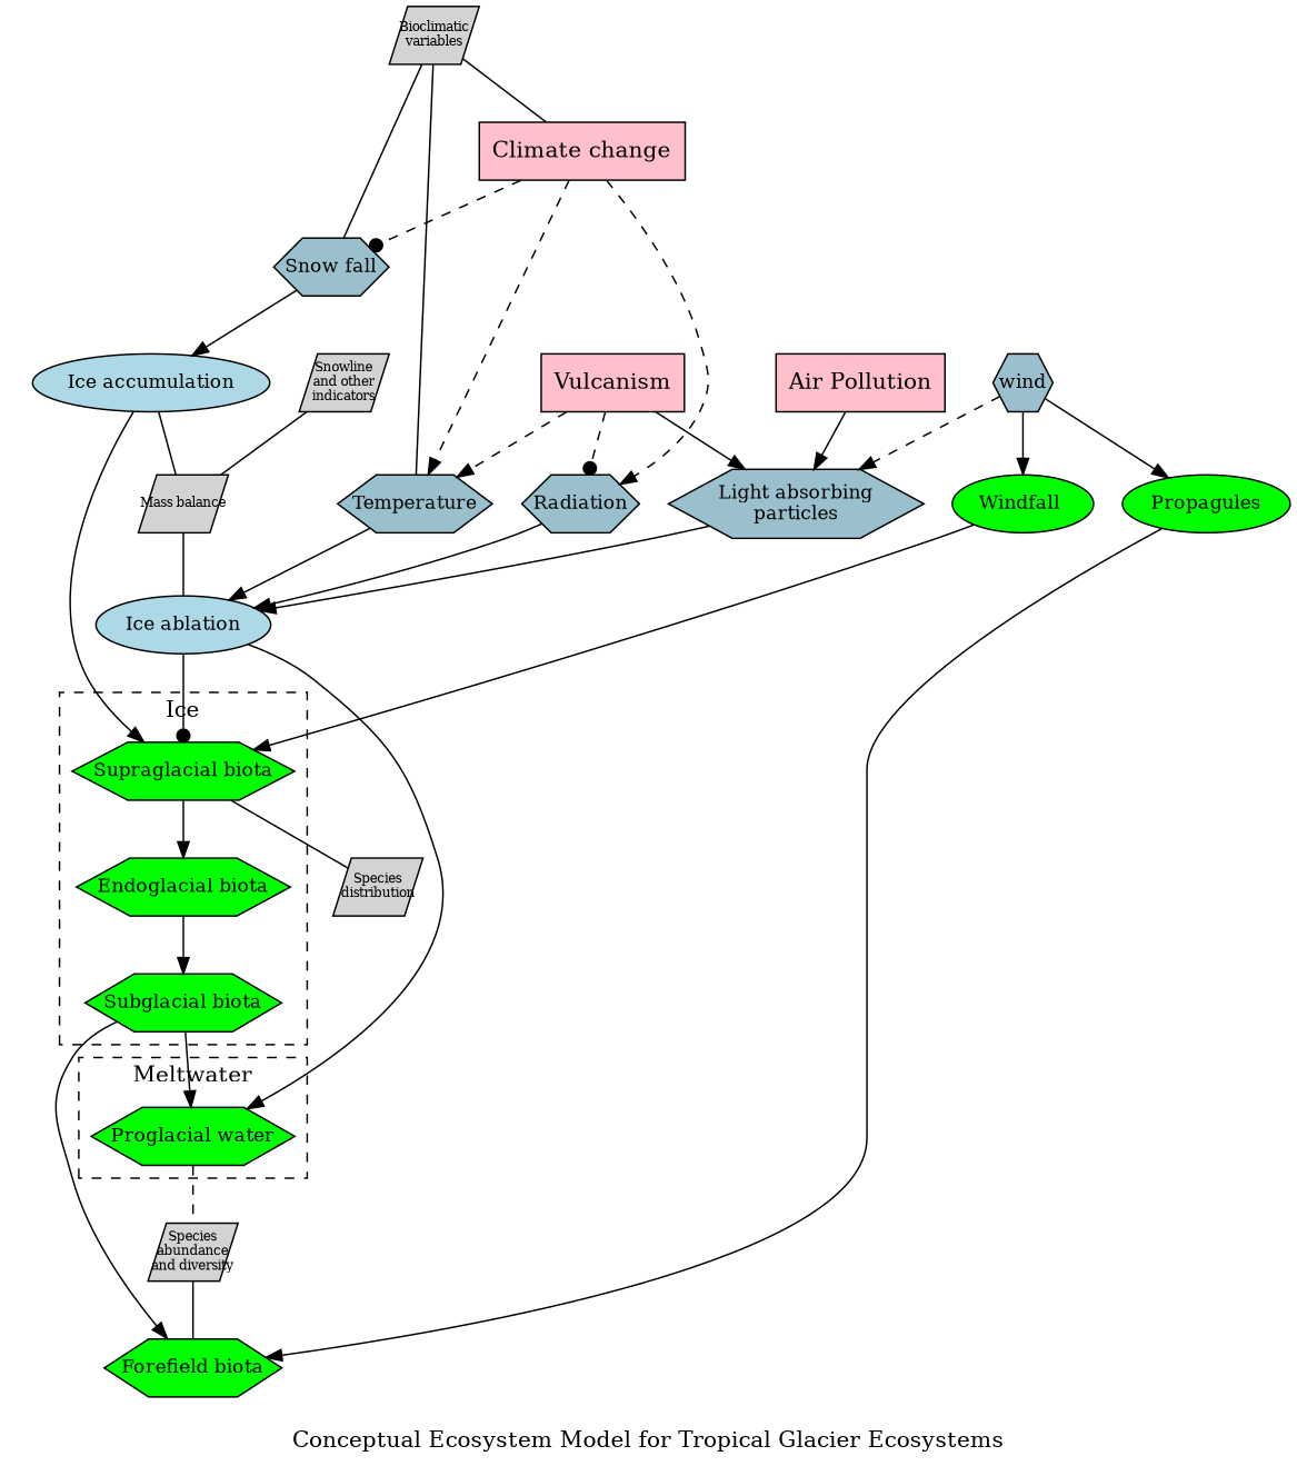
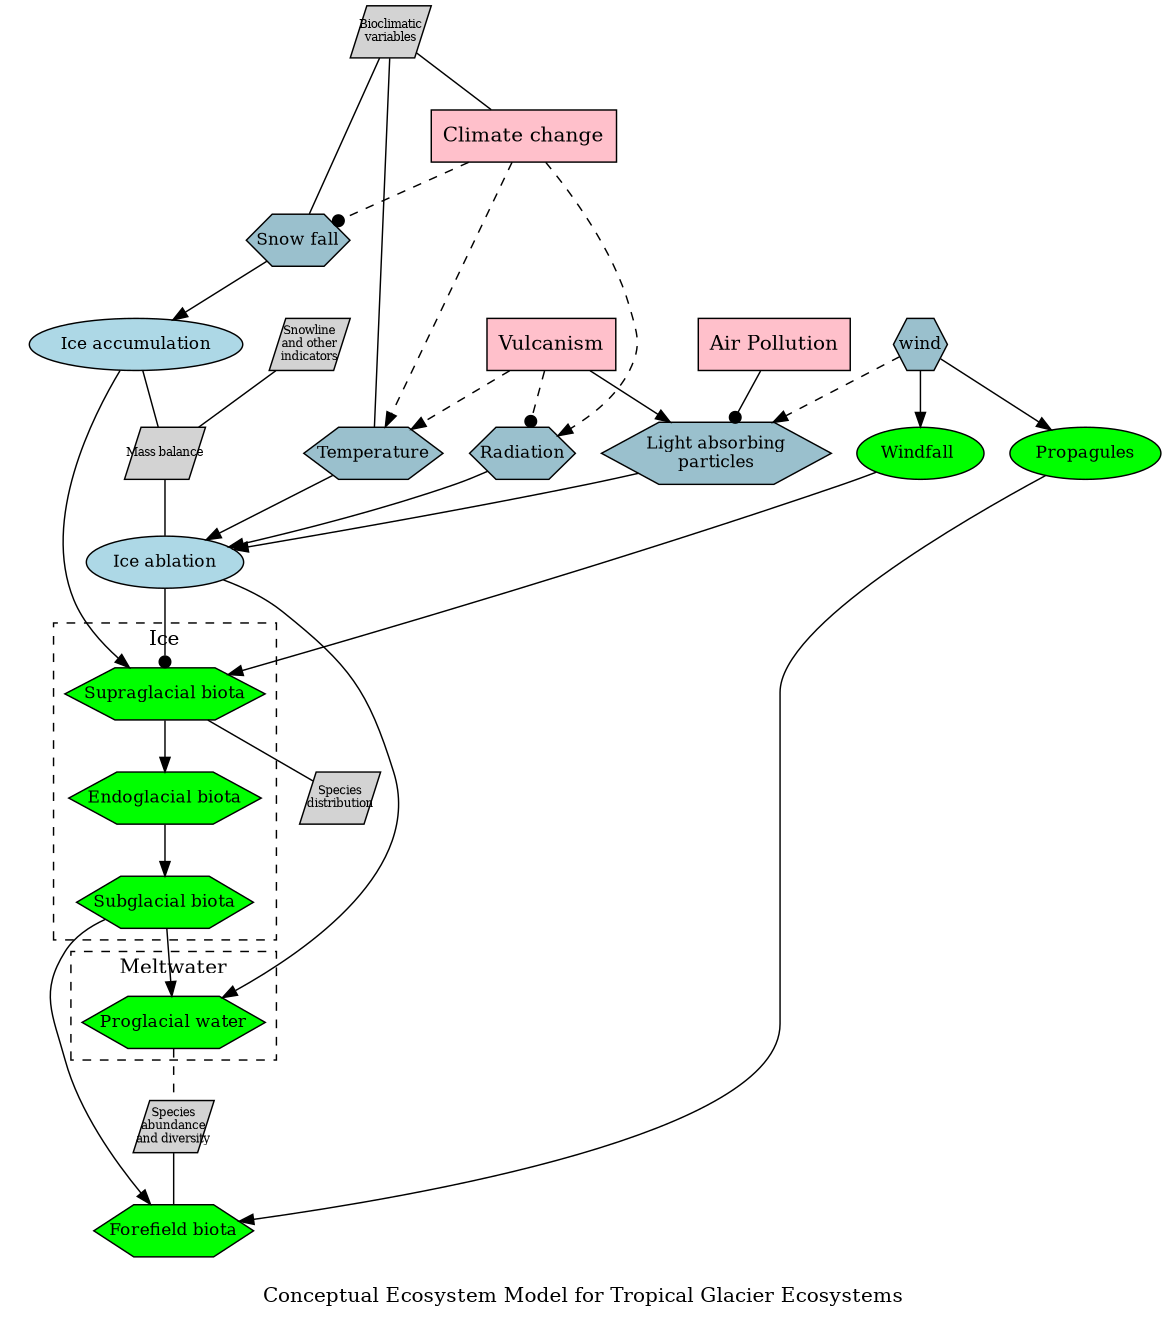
  digraph {
    compound=true
    label="Conceptual Ecosystem Model for Tropical Glacier Ecosystems"
    rankdir=TB
    node [fillcolor=green fixedsize=false fontsize=12 shape=hexagon style=filled]
    n1 [fillcolor=lightgrey fixedsize=true fontsize=8 label="Bioclimatic\nvariables" shape=parallelogram]
    n2 [fillcolor=lightgrey fixedsize=true fontsize=8 label="Snowline\nand other\nindicators" shape=parallelogram]
    n3 [fillcolor=lightgrey fixedsize=true fontsize=8 label="Mass balance" shape=parallelogram]
    n4 [fillcolor=lightgrey fixedsize=true fontsize=8 label="Species\ndistribution" shape=parallelogram]
    n5 [fillcolor=lightgrey fixedsize=true fontsize=8 label="Species\nabundance\nand diversity" shape=parallelogram]
    n6 [fillcolor=lightblue3 fontcolor=black label="Snow fall" margin=0 width=0.5]
    n7 [fillcolor=lightblue3 fontcolor=black label=Temperature margin=0 width=0.5]
    n8 [fillcolor=lightblue3 fontcolor=black label=Radiation margin=0 width=0.5]
    n9 [fillcolor=lightblue3 fontcolor=black label="Light absorbing\nparticles" margin=0 width=0.5]
    n10 [fillcolor=lightblue3 fontcolor=black label=wind margin=0 width=0.5]
    n11 [fillcolor=lightblue label="Ice accumulation" shape=ellipse fixedsize=""]
    n12 [fillcolor=lightblue label="Ice ablation" shape=ellipse fixedsize=""]
    n13 [fillcolor=pink label="Air Pollution" shape=rectangle fixedsize="" fontsize=""]
    n14 [fillcolor=pink label=Vulcanism shape=rectangle fixedsize="" fontsize=""]
    n15 [fillcolor=pink label="Climate change" shape=rectangle fixedsize="" fontsize=""]
    n16 [label=Propagules shape=ellipse fixedsize=""]
    n17 [label="Windfall " shape=ellipse fixedsize=""]
    n18 [fontcolor=black label="Supraglacial biota" margin=0 width=0.5]
    n19 [fontcolor=black label="Endoglacial biota" margin=0 width=0.5]
    n20 [fontcolor=black label="Subglacial biota" margin=0 width=0.5]
    n21 [fontcolor=black label="Proglacial water" margin=0 width=0.5]
    n22 [fontcolor=black label="Forefield biota" margin=0 width=0.5]
    subgraph sub_1 {
      n1
      n2
      n3
      n4
      n5
    }
    subgraph sub_2 {
      n6
      n7
      n8
      n9
      n10
    }
    subgraph sub_3 {
      n11
      n12
    }
    subgraph sub_4 {
      n13
      n14
      n15
    }
    subgraph sub_5 {
      n16
      n17
    }
    subgraph sub_6 {
      n18
      n19
      n20
      n21
      n22
    }
    subgraph cluster_7 {
      label=""
      rank=same
      style=invis
      n5
      n22
      subgraph cluster_8 {
        label=Ice
        rank=same
        style=dashed
        n18
        n19
        n20
      }
      subgraph cluster_9 {
        label=Meltwater
        rank=same
        style=dashed
        n21
      }
    }
    subgraph cluster_10 {
      label=""
      rank=same
      style=invis
      n3
      n11
      n12
    }
    n1 -> n15 [arrowhead=none]
    n2 -> n3 [arrowhead=none]
    n3 -> n12 [arrowhead=none]
    n5 -> n22 [arrowhead=none]
    n6 -> n1 [arrowhead=none]
    n6 -> n11
    n7 -> n1 [arrowhead=none]
    n7 -> n12
    n8 -> n12
    n9 -> n12
    n10 -> n9 [style=dashed]
    n10 -> n16
    n10 -> n17
    n11 -> n3 [arrowhead=none]
    n11 -> n18
    n12 -> n18 [arrowhead=dot]
    n12 -> n21
-   n13 -> n9
+   n13 -> n9 [arrowhead=dot]
    n14 -> n7 [style=dashed]
    n14 -> n8 [arrowhead=dot style=dashed]
    n14 -> n9
    n15 -> n6 [arrowhead=dot style=dashed]
    n15 -> n7 [style=dashed]
    n15 -> n8 [style=dashed]
    n16 -> n22
    n17 -> n18
    n18 -> n4 [arrowhead=none]
    n18 -> n19
    n19 -> n20
    n20 -> n21
    n20 -> n22
    n21 -> n5 [arrowhead=none style=dashed]
  }
